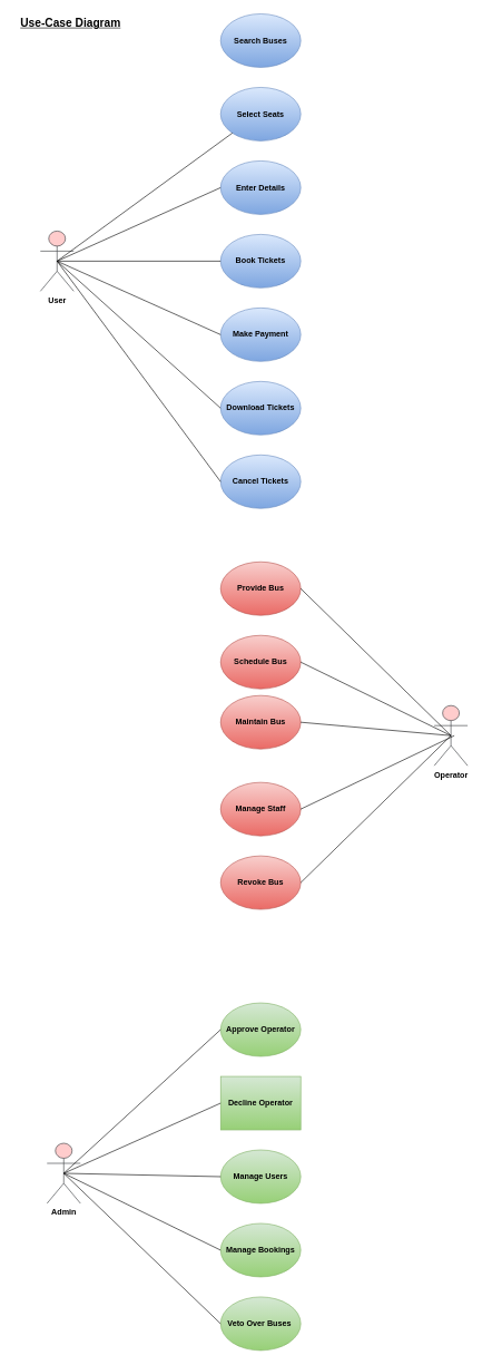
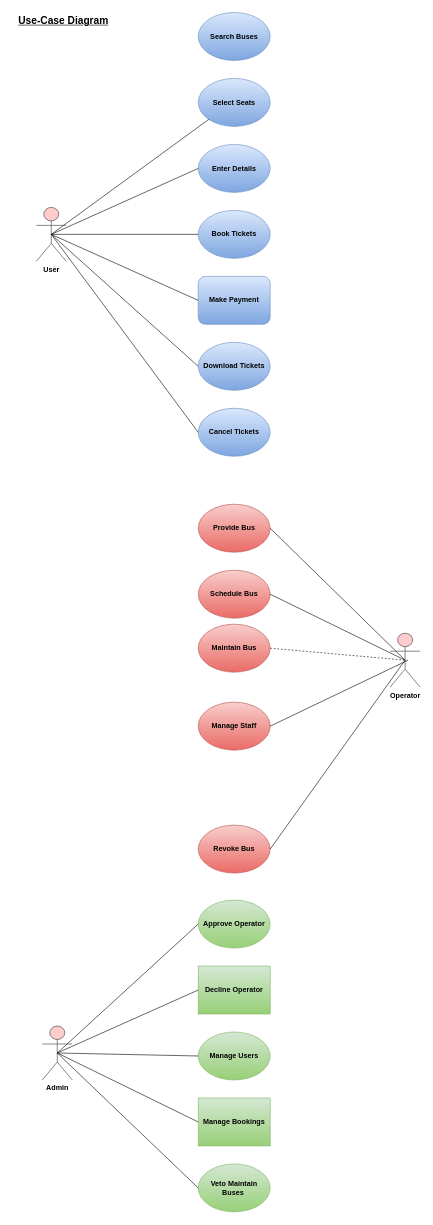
  <mxCell id="0" />
  <mxCell id="1" parent="0" />
  <mxCell id="2" value="&lt;b&gt;Search Buses&lt;/b&gt;" style="ellipse;whiteSpace=wrap;html=1;fillColor=#dae8fc;gradientColor=#7ea6e0;strokeColor=#6c8ebf;" vertex="1" parent="1"><mxGeometry x="330" y="20" width="120" height="80" as="geometry" /></mxCell>
  <mxCell id="3" value="&lt;b&gt;Select Seats&lt;/b&gt;" style="ellipse;whiteSpace=wrap;html=1;fillColor=#dae8fc;gradientColor=#7ea6e0;strokeColor=#6c8ebf;" vertex="1" parent="1"><mxGeometry x="330" y="130" width="120" height="80" as="geometry" /></mxCell>
  <mxCell id="4" value="&lt;b&gt;Enter Details&lt;/b&gt;" style="ellipse;whiteSpace=wrap;html=1;fillColor=#dae8fc;gradientColor=#7ea6e0;strokeColor=#6c8ebf;" vertex="1" parent="1"><mxGeometry x="330" y="240" width="120" height="80" as="geometry" /></mxCell>
  <mxCell id="5" value="&lt;b&gt;Book Tickets&lt;/b&gt;" style="ellipse;whiteSpace=wrap;html=1;fillColor=#dae8fc;gradientColor=#7ea6e0;strokeColor=#6c8ebf;" vertex="1" parent="1"><mxGeometry x="330" y="350" width="120" height="80" as="geometry" /></mxCell>
- <mxCell id="6" value="&lt;b&gt;Make Payment&lt;/b&gt;" style="ellipse;whiteSpace=wrap;html=1;fillColor=#dae8fc;gradientColor=#7ea6e0;strokeColor=#6c8ebf;" vertex="1" parent="1"><mxGeometry x="330" y="460" width="120" height="80" as="geometry" /></mxCell>
+ <mxCell id="6" value="&lt;b&gt;Make Payment&lt;/b&gt;" style="whiteSpace=wrap;html=1;fillColor=#dae8fc;gradientColor=#7ea6e0;strokeColor=#6c8ebf;rounded=1;" vertex="1" parent="1"><mxGeometry x="330" y="460" width="120" height="80" as="geometry" /></mxCell>
  <mxCell id="7" value="&lt;b&gt;Download Tickets&lt;/b&gt;" style="ellipse;whiteSpace=wrap;html=1;fillColor=#dae8fc;gradientColor=#7ea6e0;strokeColor=#6c8ebf;" vertex="1" parent="1"><mxGeometry x="330" y="570" width="120" height="80" as="geometry" /></mxCell>
  <mxCell id="8" value="&lt;b&gt;Cancel Tickets&lt;/b&gt;" style="ellipse;whiteSpace=wrap;html=1;fillColor=#dae8fc;gradientColor=#7ea6e0;strokeColor=#6c8ebf;" vertex="1" parent="1"><mxGeometry x="330" y="680" width="120" height="80" as="geometry" /></mxCell>
  <mxCell id="9" value="&lt;b&gt;User&lt;/b&gt;" style="shape=umlActor;verticalLabelPosition=bottom;verticalAlign=top;html=1;outlineConnect=0;fillColor=#ffcccc;strokeColor=#36393d;" vertex="1" parent="1"><mxGeometry x="60" y="345" width="50" height="90" as="geometry" /></mxCell>
  <mxCell id="10" value="" style="endArrow=none;html=1;rounded=0;exitX=0.5;exitY=0.5;exitDx=0;exitDy=0;exitPerimeter=0;entryX=0;entryY=1;entryDx=0;entryDy=0;" edge="1" parent="1" source="9" target="3"><mxGeometry width="50" height="50" relative="1" as="geometry"><mxPoint x="480" y="370" as="sourcePoint" /><mxPoint x="530" y="320" as="targetPoint" /></mxGeometry></mxCell>
  <mxCell id="11" value="" style="endArrow=none;html=1;rounded=0;exitX=0.5;exitY=0.5;exitDx=0;exitDy=0;exitPerimeter=0;entryX=0;entryY=0.5;entryDx=0;entryDy=0;" edge="1" parent="1" source="9" target="4"><mxGeometry width="50" height="50" relative="1" as="geometry"><mxPoint x="480" y="370" as="sourcePoint" /><mxPoint x="530" y="320" as="targetPoint" /></mxGeometry></mxCell>
  <mxCell id="12" value="" style="endArrow=none;html=1;rounded=0;exitX=0.5;exitY=0.5;exitDx=0;exitDy=0;exitPerimeter=0;entryX=0;entryY=0.5;entryDx=0;entryDy=0;" edge="1" parent="1" source="9" target="5"><mxGeometry width="50" height="50" relative="1" as="geometry"><mxPoint x="480" y="370" as="sourcePoint" /><mxPoint x="530" y="320" as="targetPoint" /></mxGeometry></mxCell>
  <mxCell id="13" value="" style="endArrow=none;html=1;rounded=0;exitX=0.5;exitY=0.5;exitDx=0;exitDy=0;exitPerimeter=0;entryX=0;entryY=0.5;entryDx=0;entryDy=0;" edge="1" parent="1" source="9" target="6"><mxGeometry width="50" height="50" relative="1" as="geometry"><mxPoint x="480" y="370" as="sourcePoint" /><mxPoint x="320" y="490" as="targetPoint" /></mxGeometry></mxCell>
  <mxCell id="14" value="" style="endArrow=none;html=1;rounded=0;exitX=0.5;exitY=0.5;exitDx=0;exitDy=0;exitPerimeter=0;entryX=0;entryY=0.5;entryDx=0;entryDy=0;" edge="1" parent="1" source="9" target="7"><mxGeometry width="50" height="50" relative="1" as="geometry"><mxPoint x="480" y="370" as="sourcePoint" /><mxPoint x="530" y="320" as="targetPoint" /></mxGeometry></mxCell>
  <mxCell id="15" value="" style="endArrow=none;html=1;rounded=0;entryX=0;entryY=0.5;entryDx=0;entryDy=0;exitX=0.5;exitY=0.5;exitDx=0;exitDy=0;exitPerimeter=0;" edge="1" parent="1" source="9" target="8"><mxGeometry width="50" height="50" relative="1" as="geometry"><mxPoint x="480" y="660" as="sourcePoint" /><mxPoint x="530" y="610" as="targetPoint" /></mxGeometry></mxCell>
  <mxCell id="16" value="&lt;b&gt;Provide Bus&lt;/b&gt;" style="ellipse;whiteSpace=wrap;html=1;fillColor=#f8cecc;gradientColor=#ea6b66;strokeColor=#b85450;" vertex="1" parent="1"><mxGeometry x="330" y="840" width="120" height="80" as="geometry" /></mxCell>
  <mxCell id="17" value="&lt;b&gt;Schedule Bus&lt;/b&gt;" style="ellipse;whiteSpace=wrap;html=1;fillColor=#f8cecc;gradientColor=#ea6b66;strokeColor=#b85450;" vertex="1" parent="1"><mxGeometry x="330" y="950" width="120" height="80" as="geometry" /></mxCell>
  <mxCell id="18" value="&lt;b&gt;Maintain Bus&lt;/b&gt;" style="ellipse;whiteSpace=wrap;html=1;fillColor=#f8cecc;gradientColor=#ea6b66;strokeColor=#b85450;" vertex="1" parent="1"><mxGeometry x="330" y="1040" width="120" height="80" as="geometry" /></mxCell>
  <mxCell id="19" value="&lt;b&gt;Manage Staff&lt;/b&gt;" style="ellipse;whiteSpace=wrap;html=1;fillColor=#f8cecc;gradientColor=#ea6b66;strokeColor=#b85450;" vertex="1" parent="1"><mxGeometry x="330" y="1170" width="120" height="80" as="geometry" /></mxCell>
- <mxCell id="20" value="&lt;b&gt;Revoke Bus&lt;/b&gt;" style="ellipse;whiteSpace=wrap;html=1;fillColor=#f8cecc;gradientColor=#ea6b66;strokeColor=#b85450;" vertex="1" parent="1"><mxGeometry x="330" y="1280" width="120" height="80" as="geometry" /></mxCell>
+ <mxCell id="20" value="&lt;b&gt;Revoke Bus&lt;/b&gt;" style="ellipse;whiteSpace=wrap;html=1;fillColor=#f8cecc;gradientColor=#ea6b66;strokeColor=#b85450;" vertex="1" parent="1"><mxGeometry x="330" y="1375" width="120" height="80" as="geometry" /></mxCell>
  <mxCell id="21" value="&lt;b&gt;Operator&lt;/b&gt;" style="shape=umlActor;verticalLabelPosition=bottom;verticalAlign=top;html=1;outlineConnect=0;fillColor=#ffcccc;strokeColor=#36393d;" vertex="1" parent="1"><mxGeometry x="650" y="1055" width="50" height="90" as="geometry" /></mxCell>
  <mxCell id="22" value="" style="endArrow=none;html=1;rounded=0;exitX=1;exitY=0.5;exitDx=0;exitDy=0;entryX=0.5;entryY=0.5;entryDx=0;entryDy=0;entryPerimeter=0;" edge="1" parent="1" source="16" target="21"><mxGeometry width="50" height="50" relative="1" as="geometry"><mxPoint x="510" y="1090" as="sourcePoint" /><mxPoint x="560" y="1040" as="targetPoint" /></mxGeometry></mxCell>
  <mxCell id="23" value="" style="endArrow=none;html=1;rounded=0;exitX=1;exitY=0.5;exitDx=0;exitDy=0;entryX=0.5;entryY=0.5;entryDx=0;entryDy=0;entryPerimeter=0;" edge="1" parent="1" source="17" target="21"><mxGeometry width="50" height="50" relative="1" as="geometry"><mxPoint x="510" y="1090" as="sourcePoint" /><mxPoint x="560" y="1040" as="targetPoint" /></mxGeometry></mxCell>
- <mxCell id="24" value="" style="endArrow=none;html=1;rounded=0;exitX=1;exitY=0.5;exitDx=0;exitDy=0;entryX=0.5;entryY=0.5;entryDx=0;entryDy=0;entryPerimeter=0;" edge="1" parent="1" source="18" target="21"><mxGeometry width="50" height="50" relative="1" as="geometry"><mxPoint x="510" y="1090" as="sourcePoint" /><mxPoint x="560" y="1040" as="targetPoint" /></mxGeometry></mxCell>
+ <mxCell id="24" value="" style="endArrow=none;html=1;rounded=0;exitX=1;exitY=0.5;exitDx=0;exitDy=0;entryX=0.5;entryY=0.5;entryDx=0;entryDy=0;entryPerimeter=0;dashed=1;" edge="1" parent="1" source="18" target="21"><mxGeometry width="50" height="50" relative="1" as="geometry"><mxPoint x="510" y="1090" as="sourcePoint" /><mxPoint x="560" y="1040" as="targetPoint" /></mxGeometry></mxCell>
  <mxCell id="25" value="" style="endArrow=none;html=1;rounded=0;exitX=1;exitY=0.5;exitDx=0;exitDy=0;" edge="1" parent="1" source="19"><mxGeometry width="50" height="50" relative="1" as="geometry"><mxPoint x="510" y="1090" as="sourcePoint" /><mxPoint x="680" y="1100" as="targetPoint" /></mxGeometry></mxCell>
  <mxCell id="26" value="" style="endArrow=none;html=1;rounded=0;exitX=1;exitY=0.5;exitDx=0;exitDy=0;entryX=0.5;entryY=0.5;entryDx=0;entryDy=0;entryPerimeter=0;" edge="1" parent="1" source="20" target="21"><mxGeometry width="50" height="50" relative="1" as="geometry"><mxPoint x="510" y="1090" as="sourcePoint" /><mxPoint x="560" y="1040" as="targetPoint" /></mxGeometry></mxCell>
  <mxCell id="27" value="&lt;b&gt;Approve Operator&lt;/b&gt;" style="ellipse;whiteSpace=wrap;html=1;fillColor=#d5e8d4;gradientColor=#97d077;strokeColor=#82b366;" vertex="1" parent="1"><mxGeometry x="330" y="1500" width="120" height="80" as="geometry" /></mxCell>
  <mxCell id="28" value="&lt;b&gt;Decline Operator&lt;/b&gt;" style="whiteSpace=wrap;html=1;fillColor=#d5e8d4;gradientColor=#97d077;strokeColor=#82b366;rounded=0;" vertex="1" parent="1"><mxGeometry x="330" y="1610" width="120" height="80" as="geometry" /></mxCell>
  <mxCell id="29" value="&lt;b&gt;Manage Users&lt;/b&gt;" style="ellipse;whiteSpace=wrap;html=1;fillColor=#d5e8d4;gradientColor=#97d077;strokeColor=#82b366;" vertex="1" parent="1"><mxGeometry x="330" y="1720" width="120" height="80" as="geometry" /></mxCell>
- <mxCell id="30" value="&lt;b&gt;Manage Bookings&lt;/b&gt;" style="ellipse;whiteSpace=wrap;html=1;fillColor=#d5e8d4;gradientColor=#97d077;strokeColor=#82b366;" vertex="1" parent="1"><mxGeometry x="330" y="1830" width="120" height="80" as="geometry" /></mxCell>
- <mxCell id="31" value="&lt;b&gt;Veto Over Buses&amp;nbsp;&lt;/b&gt;" style="ellipse;whiteSpace=wrap;html=1;fillColor=#d5e8d4;gradientColor=#97d077;strokeColor=#82b366;" vertex="1" parent="1"><mxGeometry x="330" y="1940" width="120" height="80" as="geometry" /></mxCell>
+ <mxCell id="30" value="&lt;b&gt;Manage Bookings&lt;/b&gt;" style="whiteSpace=wrap;html=1;fillColor=#d5e8d4;gradientColor=#97d077;strokeColor=#82b366;rounded=0;" vertex="1" parent="1"><mxGeometry x="330" y="1830" width="120" height="80" as="geometry" /></mxCell>
+ <mxCell id="31" value="&lt;b&gt;Veto Maintain Buses&amp;nbsp;&lt;/b&gt;" style="ellipse;whiteSpace=wrap;html=1;fillColor=#d5e8d4;gradientColor=#97d077;strokeColor=#82b366;" vertex="1" parent="1"><mxGeometry x="330" y="1940" width="120" height="80" as="geometry" /></mxCell>
  <mxCell id="32" value="&lt;b&gt;Admin&lt;/b&gt;" style="shape=umlActor;verticalLabelPosition=bottom;verticalAlign=top;html=1;outlineConnect=0;fillColor=#ffcccc;strokeColor=#36393d;" vertex="1" parent="1"><mxGeometry x="70" y="1710" width="50" height="90" as="geometry" /></mxCell>
  <mxCell id="33" value="" style="endArrow=none;html=1;rounded=0;exitX=0.5;exitY=0.5;exitDx=0;exitDy=0;exitPerimeter=0;entryX=0;entryY=0.5;entryDx=0;entryDy=0;" edge="1" parent="1" source="32" target="27"><mxGeometry width="50" height="50" relative="1" as="geometry"><mxPoint x="450" y="1680" as="sourcePoint" /><mxPoint x="500" y="1630" as="targetPoint" /></mxGeometry></mxCell>
  <mxCell id="34" value="" style="endArrow=none;html=1;rounded=0;exitX=0.5;exitY=0.5;exitDx=0;exitDy=0;exitPerimeter=0;entryX=0;entryY=0.5;entryDx=0;entryDy=0;" edge="1" parent="1" source="32" target="28"><mxGeometry width="50" height="50" relative="1" as="geometry"><mxPoint x="450" y="1680" as="sourcePoint" /><mxPoint x="500" y="1630" as="targetPoint" /></mxGeometry></mxCell>
  <mxCell id="35" value="" style="endArrow=none;html=1;rounded=0;exitX=0.5;exitY=0.5;exitDx=0;exitDy=0;exitPerimeter=0;entryX=0;entryY=0.5;entryDx=0;entryDy=0;" edge="1" parent="1" source="32" target="29"><mxGeometry width="50" height="50" relative="1" as="geometry"><mxPoint x="450" y="1680" as="sourcePoint" /><mxPoint x="500" y="1630" as="targetPoint" /></mxGeometry></mxCell>
  <mxCell id="36" value="" style="endArrow=none;html=1;rounded=0;entryX=0;entryY=0.5;entryDx=0;entryDy=0;" edge="1" parent="1" target="30"><mxGeometry width="50" height="50" relative="1" as="geometry"><mxPoint x="95" y="1755" as="sourcePoint" /><mxPoint x="500" y="1630" as="targetPoint" /></mxGeometry></mxCell>
  <mxCell id="37" value="" style="endArrow=none;html=1;rounded=0;exitX=0.5;exitY=0.5;exitDx=0;exitDy=0;exitPerimeter=0;entryX=0;entryY=0.5;entryDx=0;entryDy=0;" edge="1" parent="1" source="32" target="31"><mxGeometry width="50" height="50" relative="1" as="geometry"><mxPoint x="160" y="1990" as="sourcePoint" /><mxPoint x="210" y="1940" as="targetPoint" /></mxGeometry></mxCell>
  <mxCell id="38" value="&lt;b&gt;&lt;u&gt;&lt;font style=&quot;font-size: 17px;&quot;&gt;Use-Case Diagram&lt;/font&gt;&lt;/u&gt;&lt;/b&gt;" style="text;html=1;align=center;verticalAlign=middle;resizable=0;points=[];autosize=1;strokeColor=none;fillColor=none;" vertex="1" parent="1"><mxGeometry x="20" y="20" width="170" height="30" as="geometry" /></mxCell>
